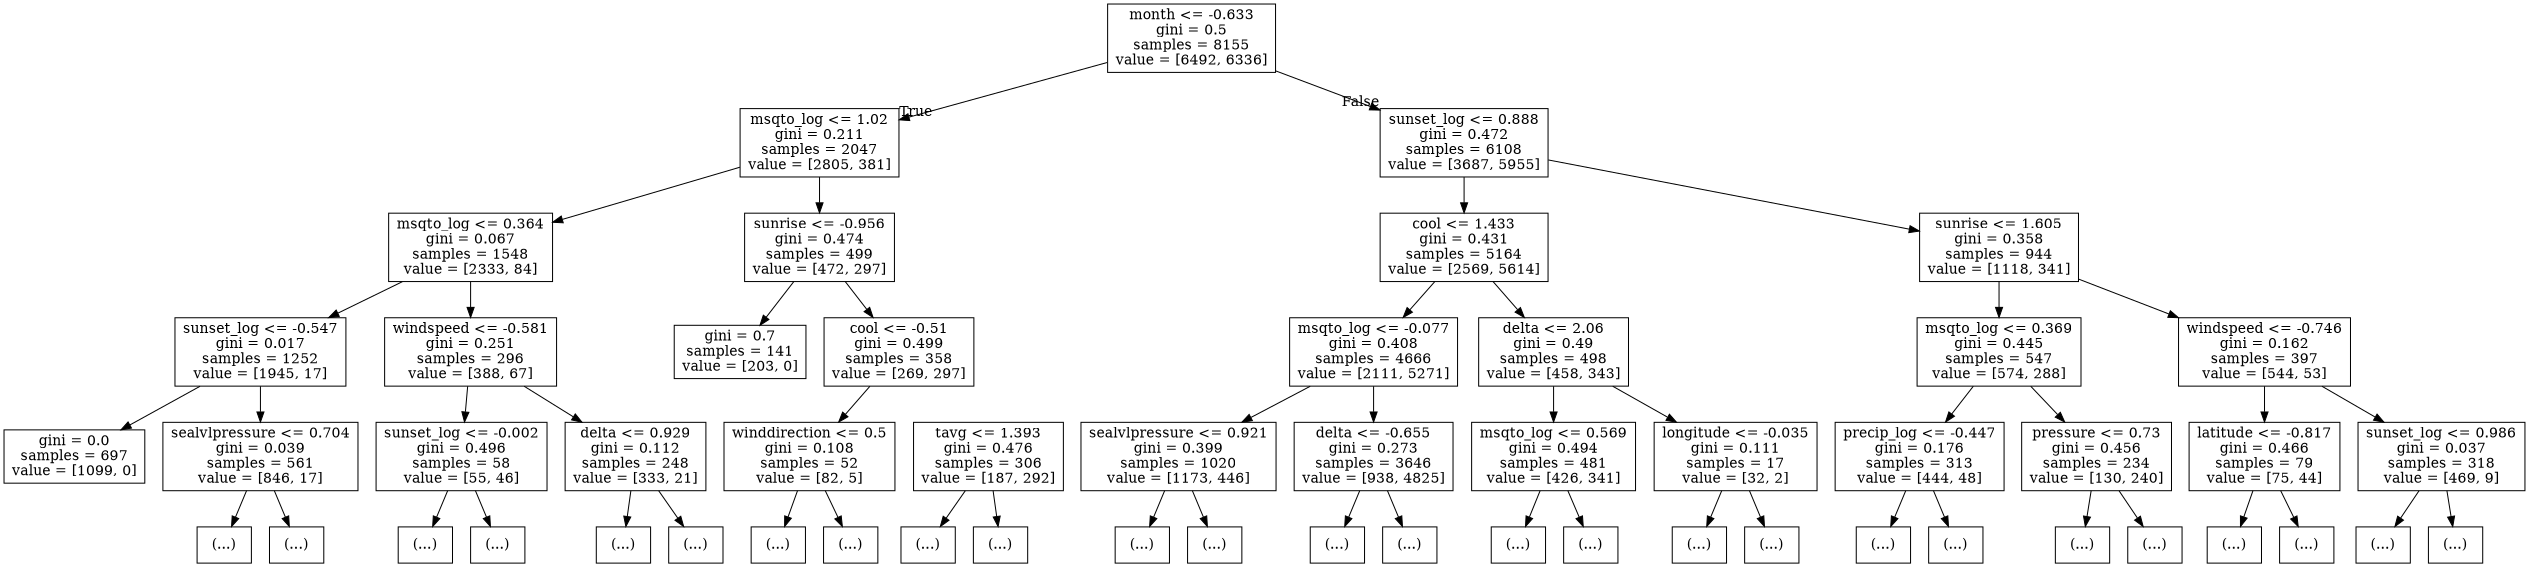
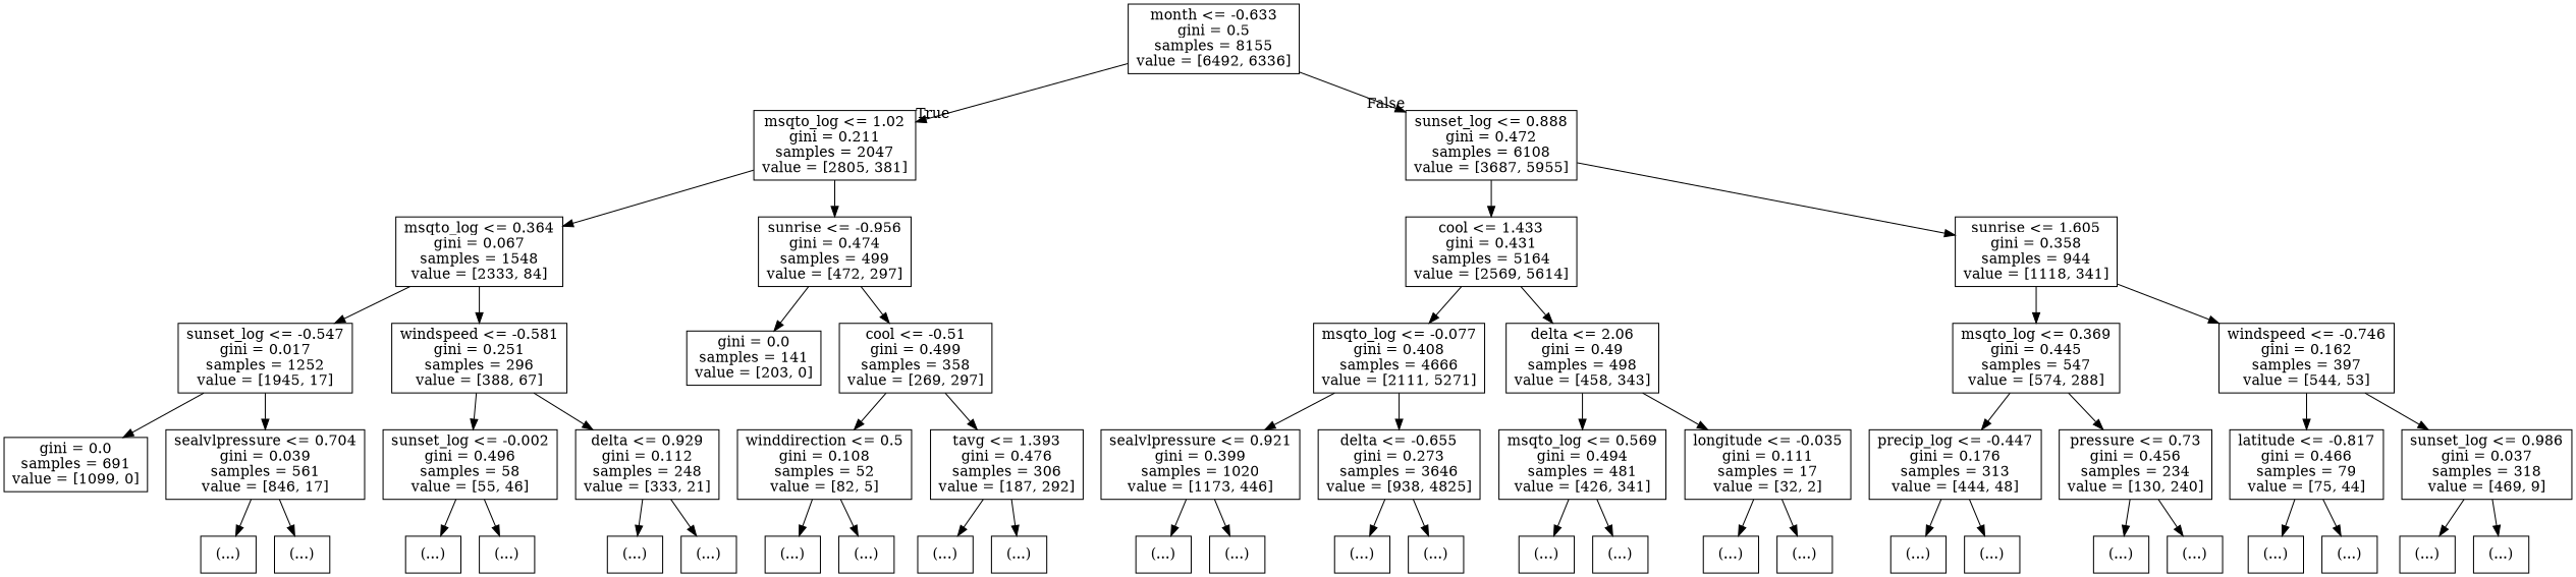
  digraph {
    node [shape=box]
    n1 [label="month <= -0.633\ngini = 0.5\nsamples = 8155\nvalue = [6492, 6336]"]
    n2 [label="msqto_log <= 1.02\ngini = 0.211\nsamples = 2047\nvalue = [2805, 381]"]
    n3 [label="sunset_log <= 0.888\ngini = 0.472\nsamples = 6108\nvalue = [3687, 5955]"]
    n4 [label="msqto_log <= 0.364\ngini = 0.067\nsamples = 1548\nvalue = [2333, 84]"]
    n5 [label="sunrise <= -0.956\ngini = 0.474\nsamples = 499\nvalue = [472, 297]"]
    n6 [label="cool <= 1.433\ngini = 0.431\nsamples = 5164\nvalue = [2569, 5614]"]
    n7 [label="sunrise <= 1.605\ngini = 0.358\nsamples = 944\nvalue = [1118, 341]"]
    n8 [label="sunset_log <= -0.547\ngini = 0.017\nsamples = 1252\nvalue = [1945, 17]"]
    n9 [label="windspeed <= -0.581\ngini = 0.251\nsamples = 296\nvalue = [388, 67]"]
-   n10 [label="gini = 0.7\nsamples = 141\nvalue = [203, 0]"]
+   n10 [label="gini = 0.0\nsamples = 141\nvalue = [203, 0]"]
    n11 [label="cool <= -0.51\ngini = 0.499\nsamples = 358\nvalue = [269, 297]"]
-   n12 [label="gini = 0.0\nsamples = 697\nvalue = [1099, 0]"]
+   n12 [label="gini = 0.0\nsamples = 691\nvalue = [1099, 0]"]
    n13 [label="sealvlpressure <= 0.704\ngini = 0.039\nsamples = 561\nvalue = [846, 17]"]
    n14 [label="sunset_log <= -0.002\ngini = 0.496\nsamples = 58\nvalue = [55, 46]"]
    n15 [label="delta <= 0.929\ngini = 0.112\nsamples = 248\nvalue = [333, 21]"]
    n16 [label="(...)"]
    n17 [label="(...)"]
    n18 [label="(...)"]
    n19 [label="(...)"]
    n20 [label="(...)"]
    n21 [label="(...)"]
    n22 [label="winddirection <= 0.5\ngini = 0.108\nsamples = 52\nvalue = [82, 5]"]
    n23 [label="tavg <= 1.393\ngini = 0.476\nsamples = 306\nvalue = [187, 292]"]
    n24 [label="(...)"]
    n25 [label="(...)"]
    n26 [label="(...)"]
    n27 [label="(...)"]
    n28 [label="msqto_log <= -0.077\ngini = 0.408\nsamples = 4666\nvalue = [2111, 5271]"]
    n29 [label="delta <= 2.06\ngini = 0.49\nsamples = 498\nvalue = [458, 343]"]
    n30 [label="msqto_log <= 0.369\ngini = 0.445\nsamples = 547\nvalue = [574, 288]"]
    n31 [label="windspeed <= -0.746\ngini = 0.162\nsamples = 397\nvalue = [544, 53]"]
    n32 [label="sealvlpressure <= 0.921\ngini = 0.399\nsamples = 1020\nvalue = [1173, 446]"]
    n33 [label="delta <= -0.655\ngini = 0.273\nsamples = 3646\nvalue = [938, 4825]"]
    n34 [label="msqto_log <= 0.569\ngini = 0.494\nsamples = 481\nvalue = [426, 341]"]
    n35 [label="longitude <= -0.035\ngini = 0.111\nsamples = 17\nvalue = [32, 2]"]
    n36 [label="(...)"]
    n37 [label="(...)"]
    n38 [label="(...)"]
    n39 [label="(...)"]
    n40 [label="(...)"]
    n41 [label="(...)"]
    n42 [label="(...)"]
    n43 [label="(...)"]
    n44 [label="precip_log <= -0.447\ngini = 0.176\nsamples = 313\nvalue = [444, 48]"]
    n45 [label="pressure <= 0.73\ngini = 0.456\nsamples = 234\nvalue = [130, 240]"]
    n46 [label="latitude <= -0.817\ngini = 0.466\nsamples = 79\nvalue = [75, 44]"]
    n47 [label="sunset_log <= 0.986\ngini = 0.037\nsamples = 318\nvalue = [469, 9]"]
    n48 [label="(...)"]
    n49 [label="(...)"]
    n50 [label="(...)"]
    n51 [label="(...)"]
    n52 [label="(...)"]
    n53 [label="(...)"]
    n54 [label="(...)"]
    n55 [label="(...)"]
    n1 -> n2 [headlabel=True labelangle=45 labeldistance=2.5]
    n1 -> n3 [headlabel=False labelangle=-45 labeldistance=2.5]
    n2 -> n4
    n2 -> n5
    n3 -> n6
    n3 -> n7
    n4 -> n8
    n4 -> n9
    n5 -> n10
    n5 -> n11
    n6 -> n28
    n6 -> n29
    n7 -> n30
    n7 -> n31
    n8 -> n12
    n8 -> n13
    n9 -> n14
    n9 -> n15
    n11 -> n22
+   n11 -> n23
    n13 -> n16
    n13 -> n17
    n14 -> n18
    n14 -> n19
    n15 -> n20
    n15 -> n21
    n22 -> n24
    n22 -> n25
    n23 -> n26
    n23 -> n27
    n28 -> n32
    n28 -> n33
    n29 -> n34
    n29 -> n35
    n30 -> n44
    n30 -> n45
    n31 -> n46
    n31 -> n47
    n32 -> n36
    n32 -> n37
    n33 -> n38
    n33 -> n39
    n34 -> n40
    n34 -> n41
    n35 -> n42
    n35 -> n43
    n44 -> n48
    n44 -> n49
    n45 -> n50
    n45 -> n51
    n46 -> n52
    n46 -> n53
    n47 -> n54
    n47 -> n55
  }
